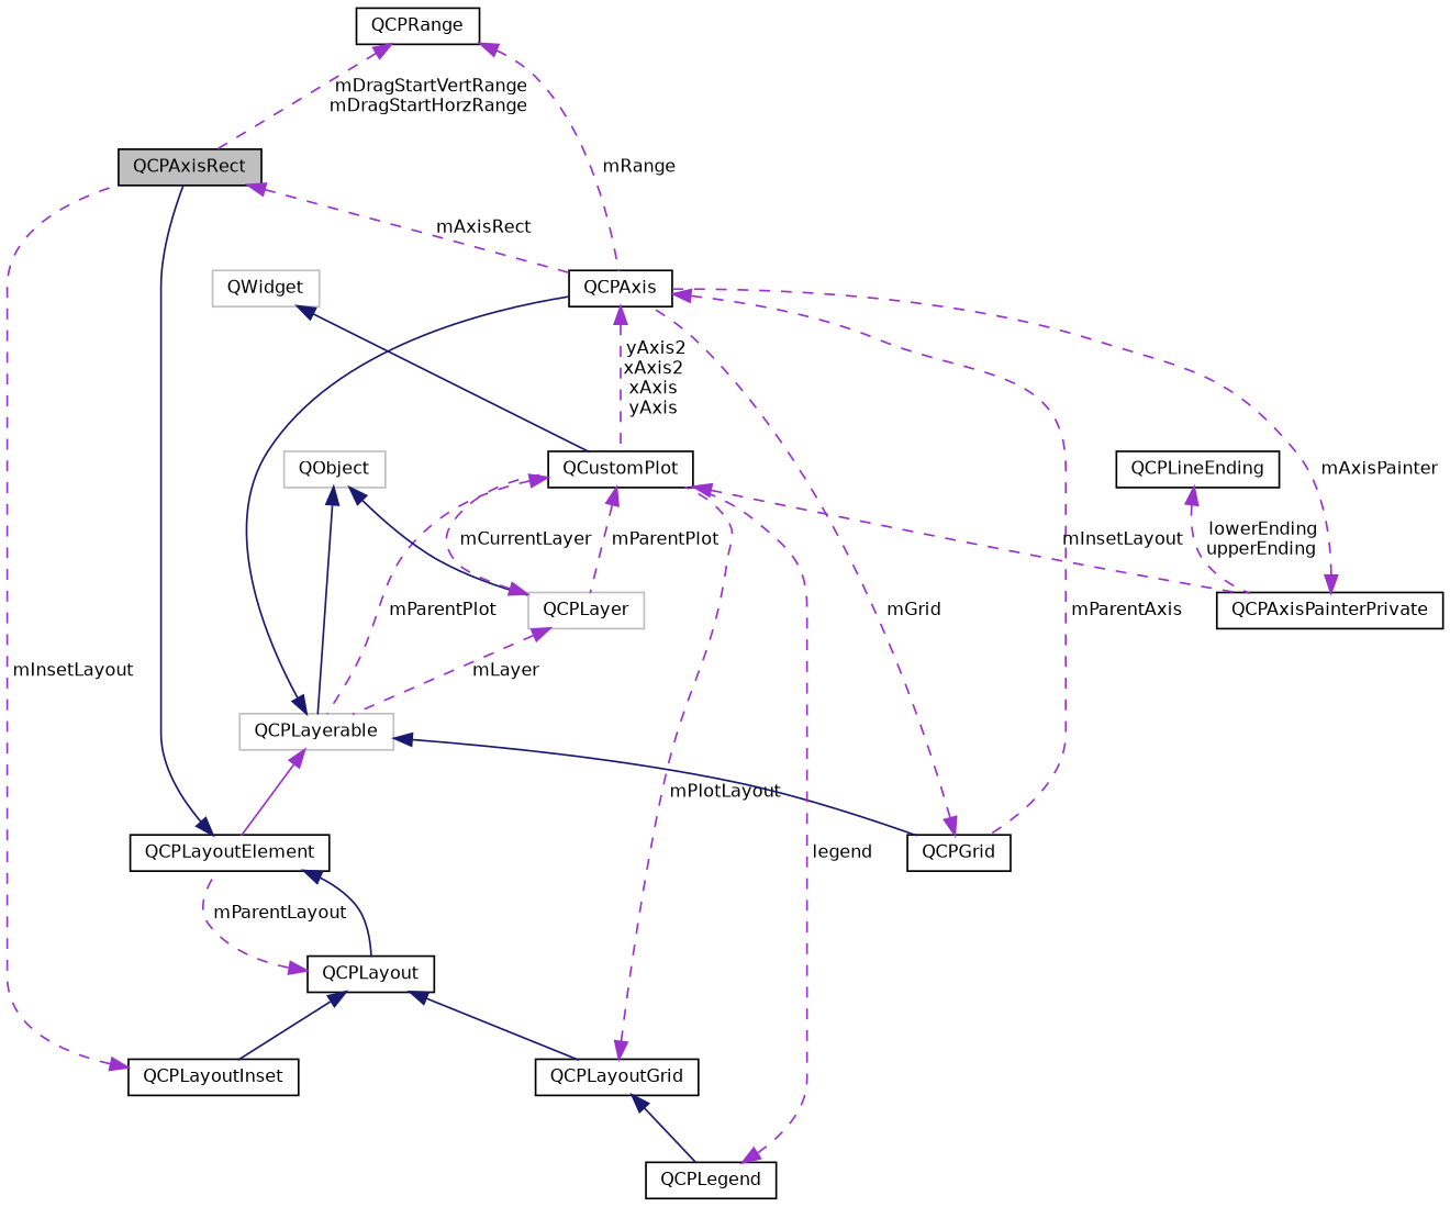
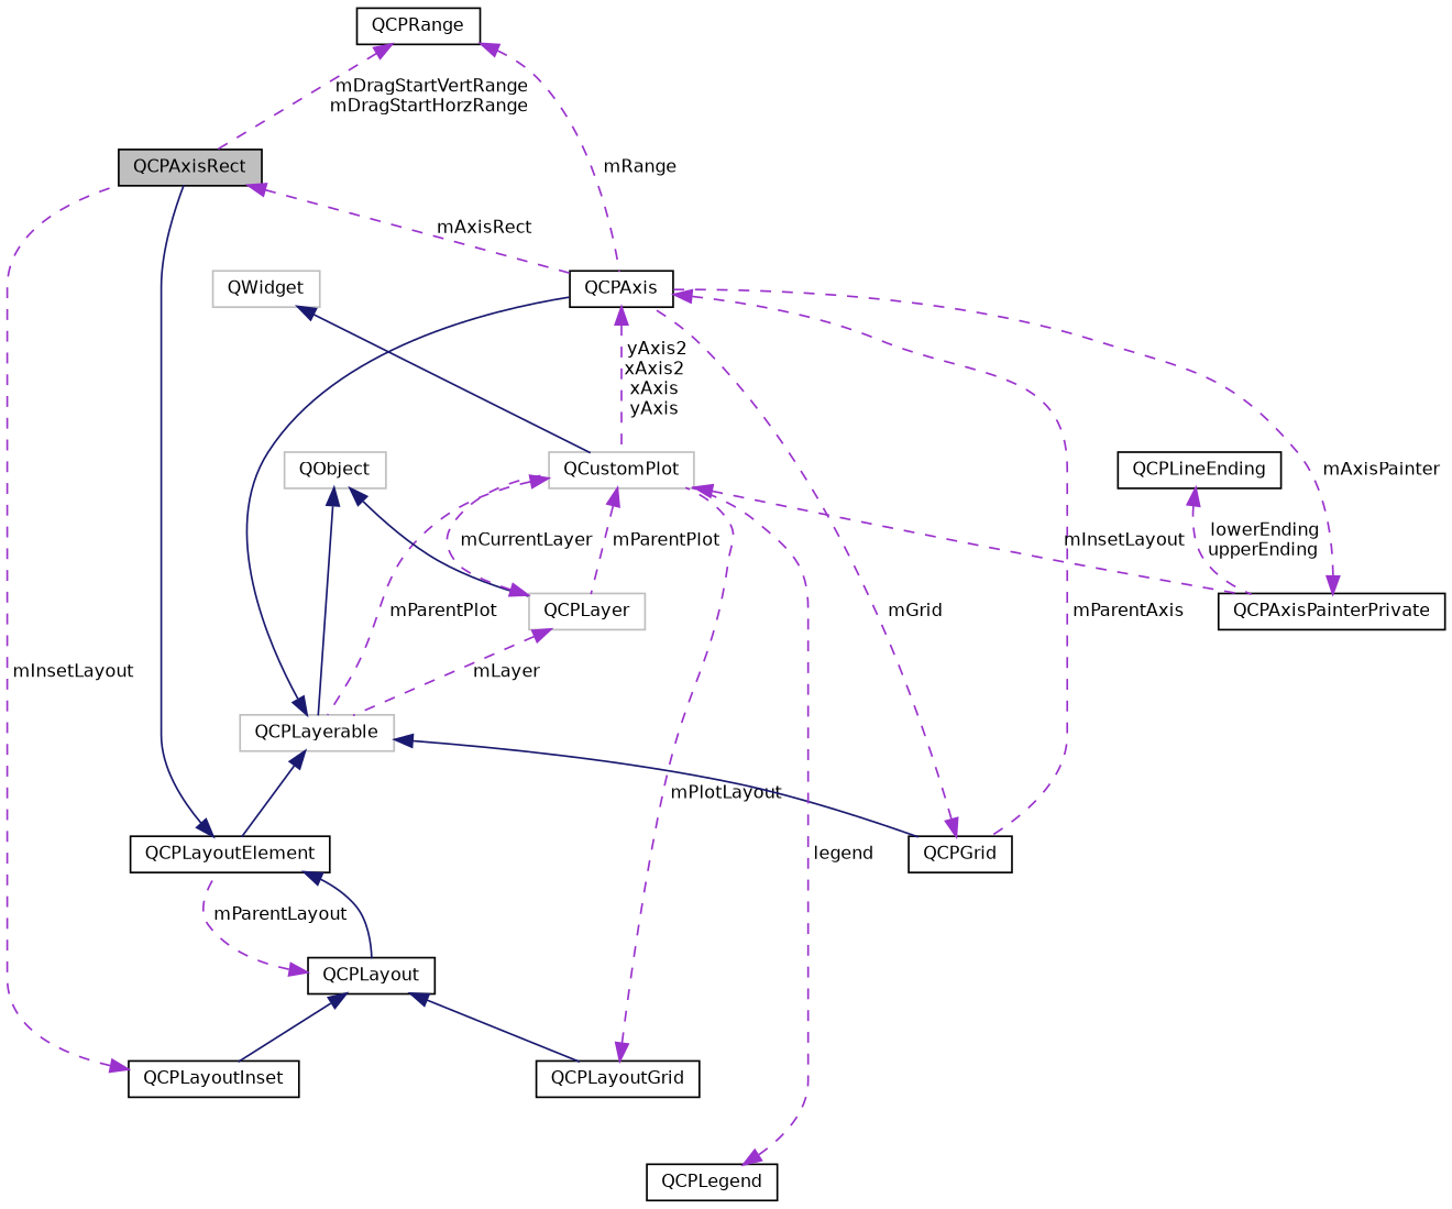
  digraph {
    node [color=black fillcolor=white fontname=Helvetica fontsize=10 shape=record style=filled]
    edge [color=darkorchid3 dir=back fontname=Helvetica fontsize=10 labelfontname=Helvetica labelfontsize=10 style=dashed]
    n1 [fillcolor=grey75 fontcolor=black height=0.2 label=QCPAxisRect width=0.4]
    n2 [height=0.2 label=QCPAxis width=0.4]
    n3 [height=0.2 label=QCPGrid width=0.4]
-   n4 [height=0.2 label=QCustomPlot width=0.4]
+   n4 [color=grey75 height=0.2 label=QCustomPlot width=0.4]
    n5 [height=0.2 label=QCPLayoutElement width=0.4]
    n6 [height=0.2 label=QCPLayout width=0.4]
    n7 [height=0.2 label=QCPLayoutGrid width=0.4]
    n8 [height=0.2 label=QCPLayoutInset width=0.4]
    n9 [color=grey75 height=0.2 label=QCPLayerable width=0.4]
    n10 [color=grey75 height=0.2 label=QObject width=0.4]
    n11 [color=grey75 height=0.2 label=QCPLayer width=0.4]
    n12 [height=0.2 label=QCPAxisPainterPrivate width=0.4]
    n13 [color=grey75 height=0.2 label=QWidget width=0.4]
    n14 [height=0.2 label=QCPLegend width=0.4]
    n15 [height=0.2 label=QCPRange width=0.4]
    n16 [height=0.2 label=QCPLineEnding width=0.4]
    n1 -> n2 [label=" mAxisRect"]
    n2 -> n3 [label=" mParentAxis"]
    n2 -> n4 [label=" yAxis2\nxAxis2\nxAxis\nyAxis"]
    n3 -> n2 [label=" mGrid"]
    n4 -> n9 [label=" mParentPlot"]
    n4 -> n11 [label=" mParentPlot"]
    n4 -> n12 [label=" mInsetLayout"]
    n5 -> n1 [color=midnightblue style=solid]
    n5 -> n6 [color=midnightblue style=solid]
    n6 -> n5 [label=" mParentLayout"]
    n6 -> n7 [color=midnightblue style=solid]
    n6 -> n8 [color=midnightblue style=solid]
    n7 -> n4 [label=" mPlotLayout"]
-   n7 -> n14 [color=midnightblue style=solid]
    n8 -> n1 [label=" mInsetLayout"]
    n9 -> n2 [color=midnightblue style=solid]
    n9 -> n3 [color=midnightblue style=solid]
-   n9 -> n5 [style=solid]
+   n9 -> n5 [color=midnightblue style=solid]
    n10 -> n9 [color=midnightblue style=solid]
    n10 -> n11 [color=midnightblue style=solid]
    n11 -> n4 [label=" mCurrentLayer"]
    n11 -> n9 [label=" mLayer"]
    n12 -> n2 [label=" mAxisPainter"]
    n13 -> n4 [color=midnightblue style=solid]
    n14 -> n4 [label=" legend"]
    n15 -> n1 [label=" mDragStartVertRange\nmDragStartHorzRange"]
    n15 -> n2 [label=" mRange"]
    n16 -> n12 [label=" lowerEnding\nupperEnding"]
  }
